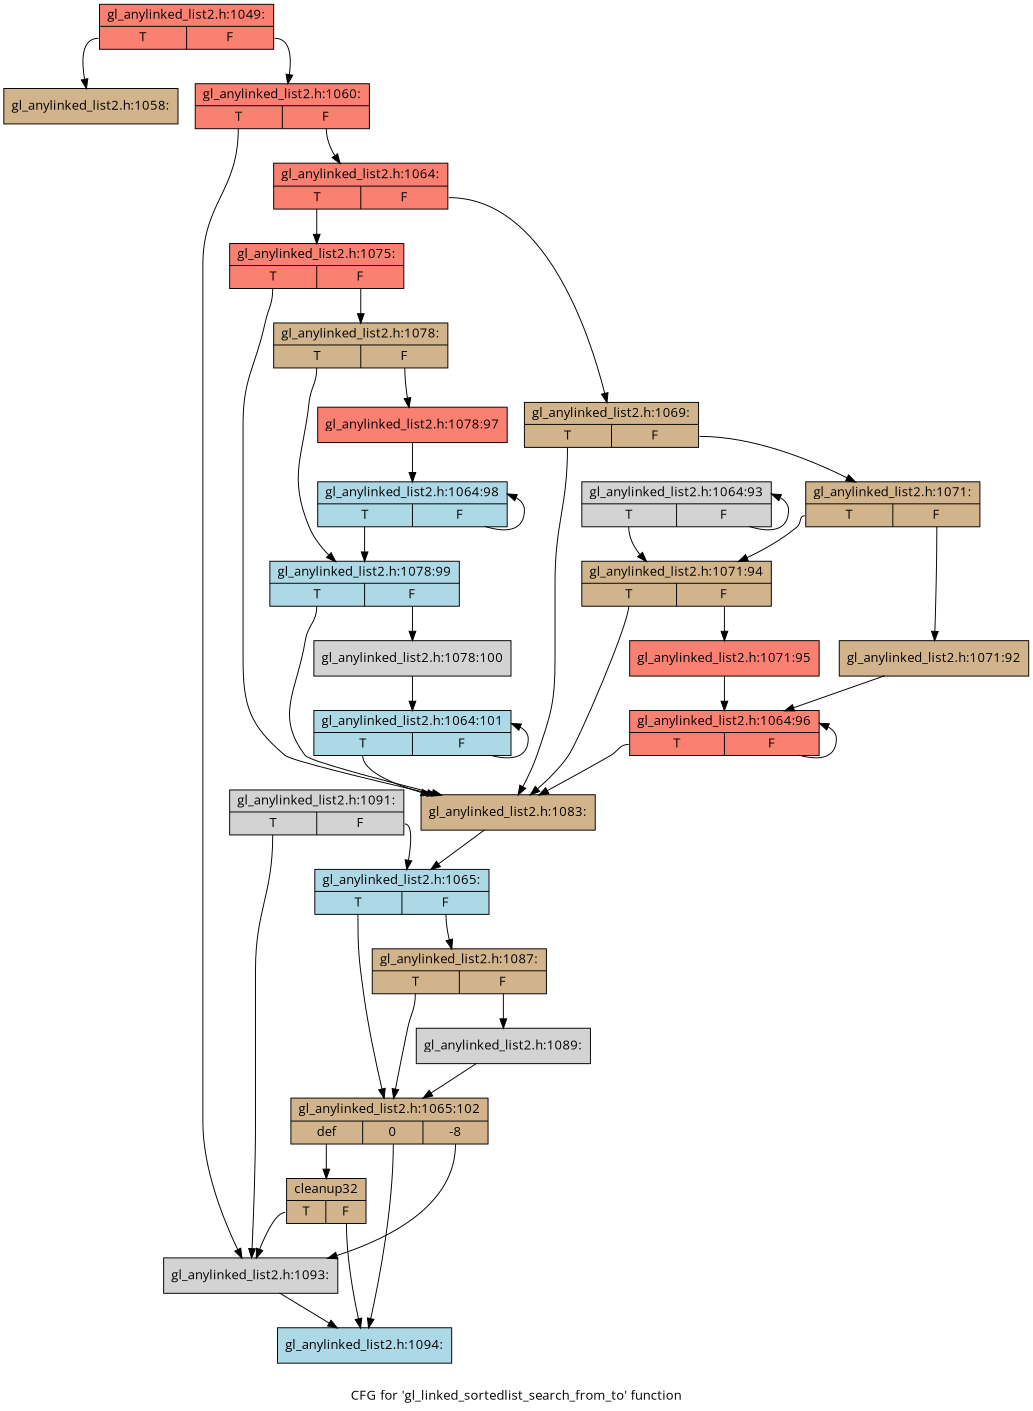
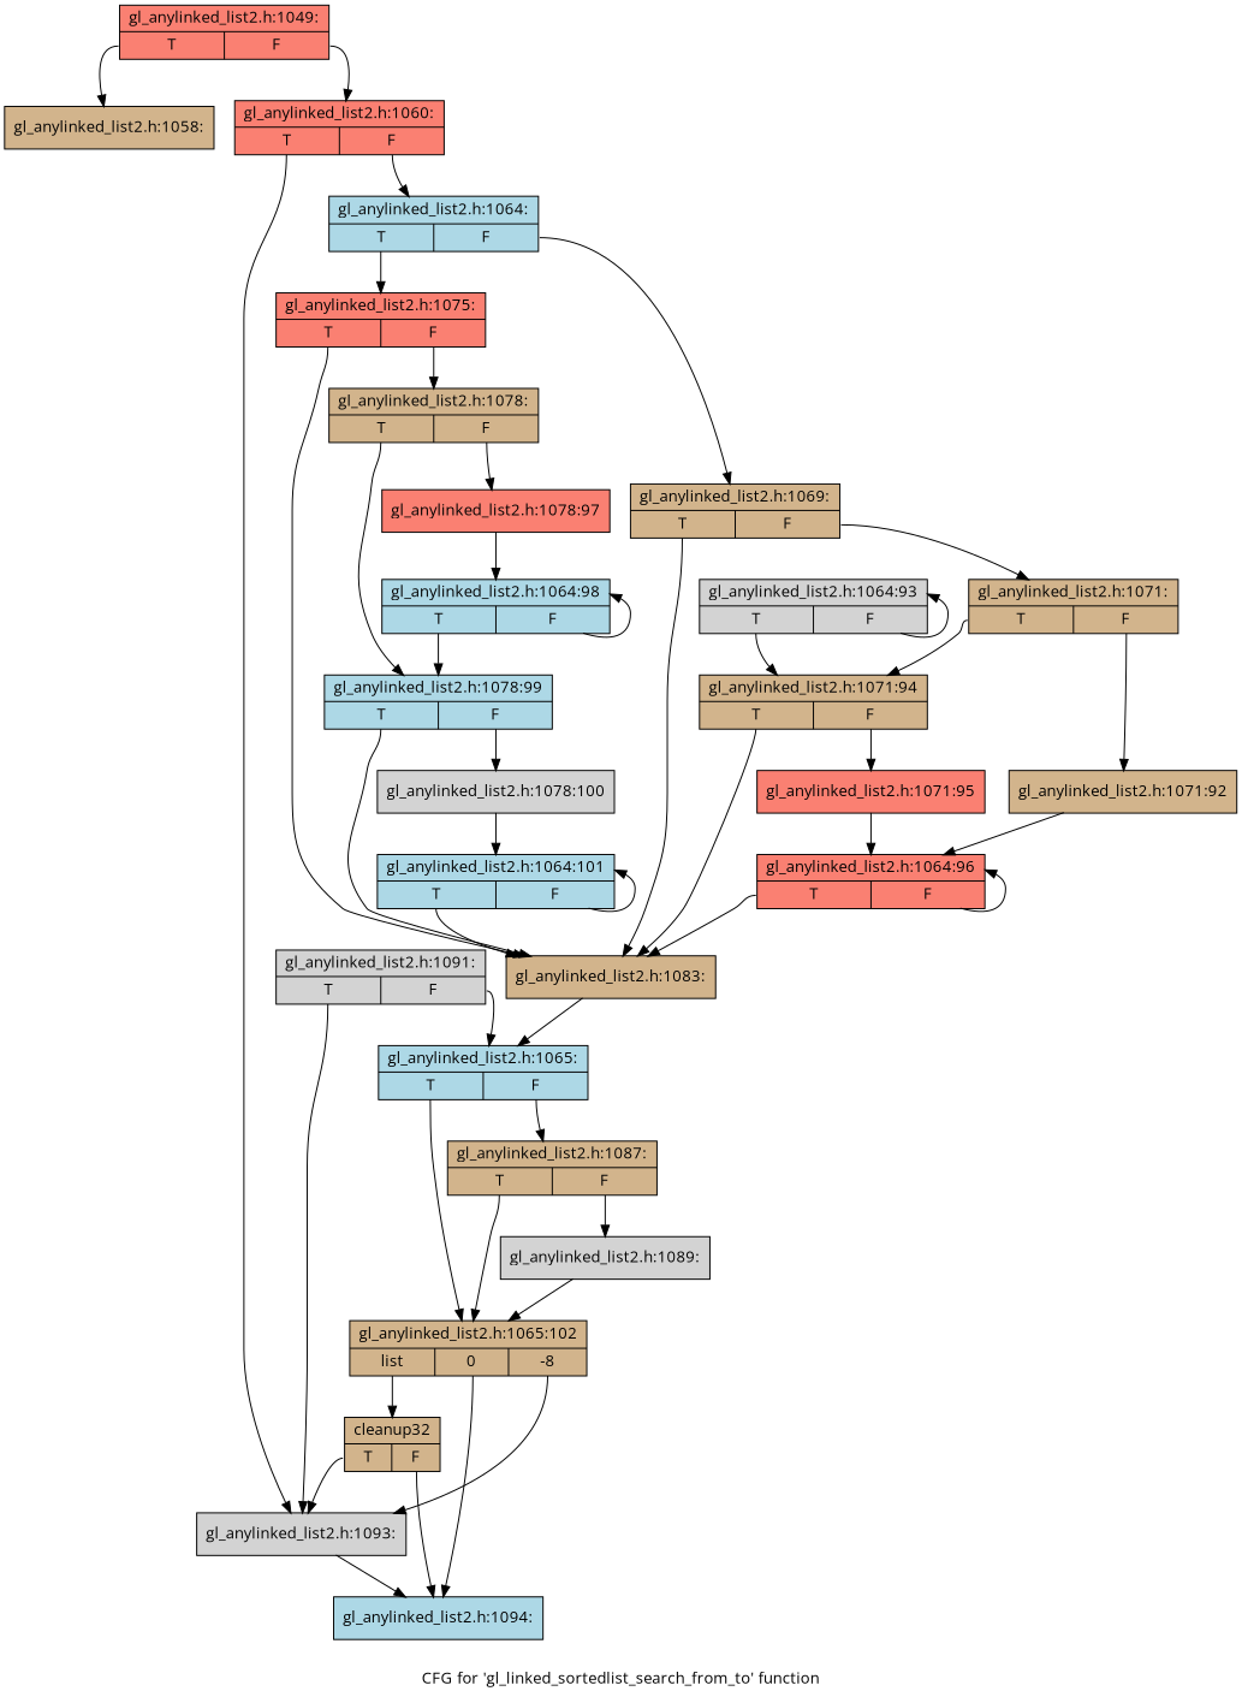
  digraph {
    fontname="Open Sans"
    label="CFG for 'gl_linked_sortedlist_search_from_to' function"
    node [fillcolor=tan fontname="Open Sans" shape=record style=filled]
    edge [fontname="Open Sans" tailport=s0]
    n1 [fillcolor=salmon label="{gl_anylinked_list2.h:1049:|{<s0>T|<s1>F}}"]
    n2 [label="{gl_anylinked_list2.h:1058:}"]
    n3 [fillcolor=salmon label="{gl_anylinked_list2.h:1060:|{<s0>T|<s1>F}}"]
    n4 [fillcolor=lightgrey label="{gl_anylinked_list2.h:1093:}"]
-   n5 [fillcolor=salmon label="{gl_anylinked_list2.h:1064:|{<s0>T|<s1>F}}"]
+   n5 [fillcolor=lightblue label="{gl_anylinked_list2.h:1064:|{<s0>T|<s1>F}}"]
    n6 [fillcolor=lightblue label="{gl_anylinked_list2.h:1094:}"]
    n7 [fillcolor=salmon label="{gl_anylinked_list2.h:1075:|{<s0>T|<s1>F}}"]
    n8 [label="{gl_anylinked_list2.h:1069:|{<s0>T|<s1>F}}"]
    n9 [label="{gl_anylinked_list2.h:1083:}"]
    n10 [label="{gl_anylinked_list2.h:1078:|{<s0>T|<s1>F}}"]
    n11 [label="{gl_anylinked_list2.h:1071:|{<s0>T|<s1>F}}"]
    n12 [fillcolor=lightblue label="{gl_anylinked_list2.h:1065:|{<s0>T|<s1>F}}"]
    n13 [fillcolor=lightblue label="{gl_anylinked_list2.h:1078:99|{<s0>T|<s1>F}}"]
    n14 [fillcolor=salmon label="{gl_anylinked_list2.h:1078:97}"]
    n15 [label="{gl_anylinked_list2.h:1071:94|{<s0>T|<s1>F}}"]
    n16 [label="{gl_anylinked_list2.h:1071:92}"]
-   n17 [label="{gl_anylinked_list2.h:1065:102|{<s0>def|<s1>0|<s2>-8}}"]
+   n17 [label="{gl_anylinked_list2.h:1065:102|{<s0>list|<s1>0|<s2>-8}}"]
    n18 [label="{gl_anylinked_list2.h:1087:|{<s0>T|<s1>F}}"]
    n19 [fillcolor=salmon label="{gl_anylinked_list2.h:1071:95}"]
    n20 [fillcolor=salmon label="{gl_anylinked_list2.h:1064:96|{<s0>T|<s1>F}}"]
    n21 [fillcolor=lightgrey label="{gl_anylinked_list2.h:1064:93|{<s0>T|<s1>F}}"]
    n22 [fillcolor=lightgrey label="{gl_anylinked_list2.h:1078:100}"]
    n23 [fillcolor=lightblue label="{gl_anylinked_list2.h:1064:98|{<s0>T|<s1>F}}"]
    n24 [fillcolor=lightblue label="{gl_anylinked_list2.h:1064:101|{<s0>T|<s1>F}}"]
    n25 [label="{cleanup32|{<s0>T|<s1>F}}"]
    n26 [fillcolor=lightgrey label="{gl_anylinked_list2.h:1089:}"]
    n27 [fillcolor=lightgrey label="{gl_anylinked_list2.h:1091:|{<s0>T|<s1>F}}"]
    n1 -> n2
    n1 -> n3 [tailport=s1]
    n3 -> n4
    n3 -> n5 [tailport=s1]
    n4 -> n6
    n5 -> n7
    n5 -> n8 [tailport=s1]
    n7 -> n9
    n7 -> n10 [tailport=s1]
    n8 -> n9
    n8 -> n11 [tailport=s1]
    n9 -> n12
    n10 -> n13
    n10 -> n14 [tailport=s1]
    n11 -> n15
    n11 -> n16 [tailport=s1]
    n12 -> n17
    n12 -> n18 [tailport=s1]
    n13 -> n9
    n13 -> n22 [tailport=s1]
    n14 -> n23
    n15 -> n9
    n15 -> n19 [tailport=s1]
    n16 -> n20
    n17 -> n4 [tailport=s2]
    n17 -> n6 [tailport=s1]
    n17 -> n25
    n18 -> n17
    n18 -> n26 [tailport=s1]
    n19 -> n20
    n20 -> n9
    n20 -> n20 [tailport=s1]
    n21 -> n15
    n21 -> n21 [tailport=s1]
    n22 -> n24
    n23 -> n13
    n23 -> n23 [tailport=s1]
    n24 -> n9
    n24 -> n24 [tailport=s1]
    n25 -> n4
    n25 -> n6 [tailport=s1]
    n26 -> n17
    n27 -> n4
    n27 -> n12 [tailport=s1]
  }
